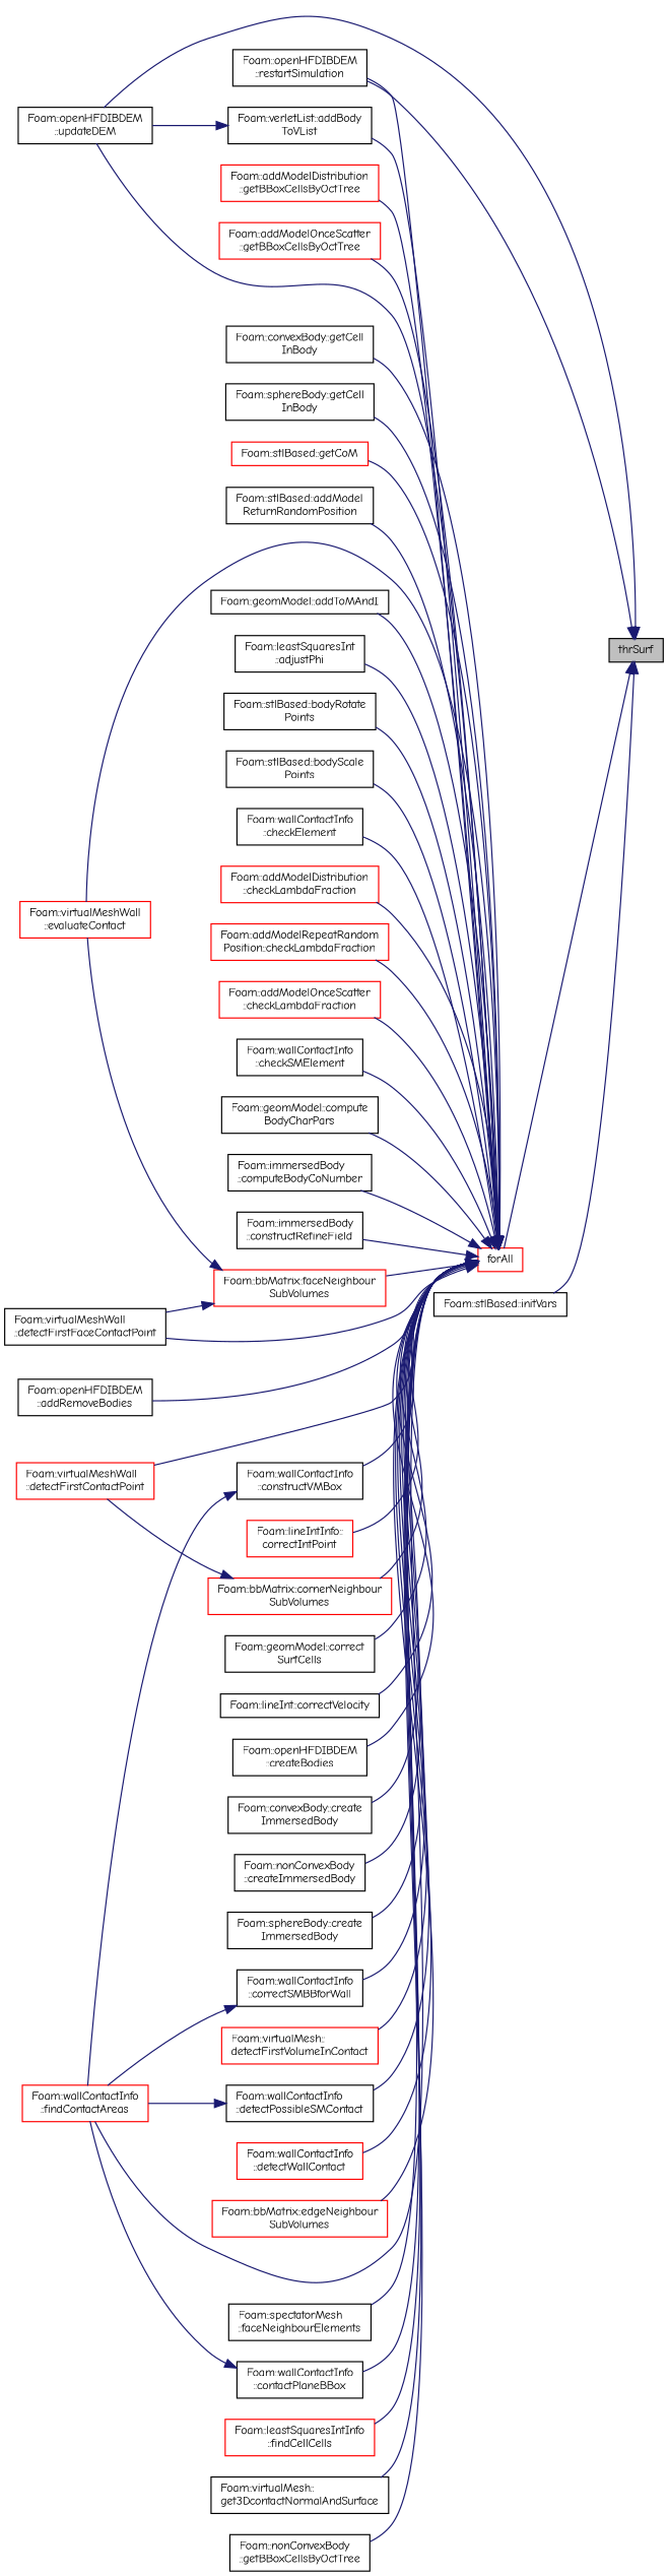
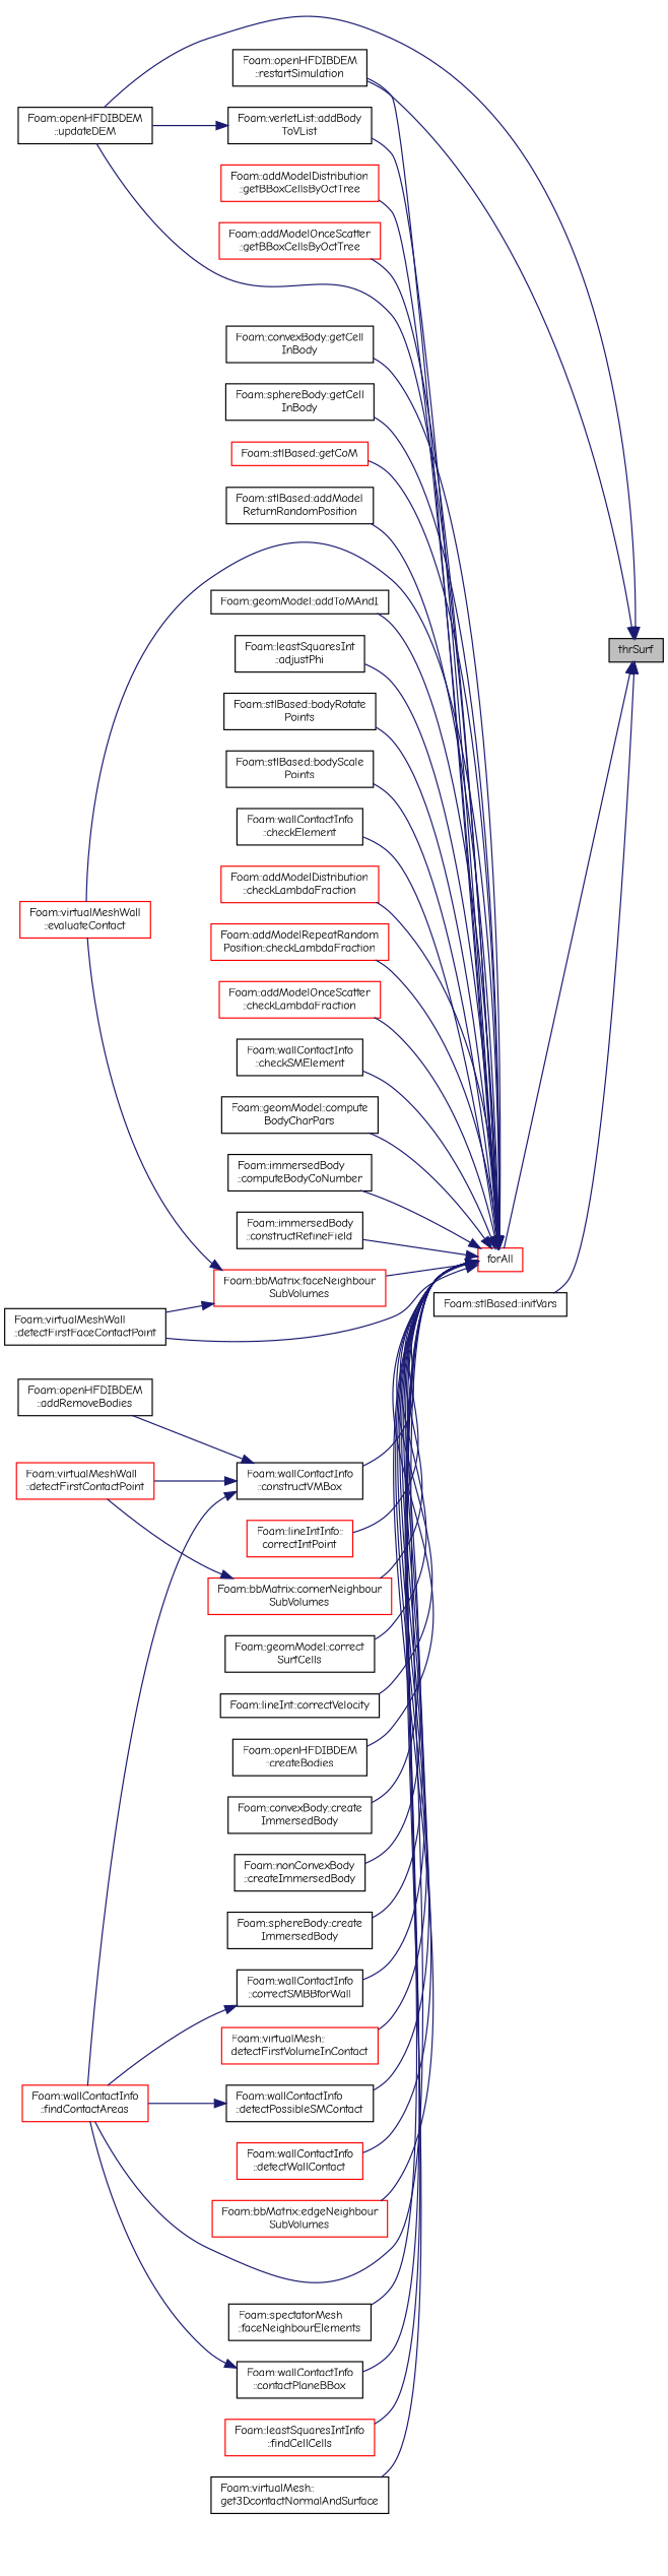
  digraph {
    fontname="Comic Neue"
    rankdir=RL
    node [color=black fillcolor=white fontname="Comic Neue" fontsize=10 shape=record style=filled]
    edge [color=midnightblue dir=back fontname="Comic Neue" fontsize=10 labelfontname=Helvetica labelfontsize=10 style=solid]
    n1 [fillcolor=grey75 fontcolor=black height=0.2 label=thrSurf width=0.4]
    n2 [color=red height=0.2 label=forAll width=0.4]
    n3 [height=0.2 label="Foam::openHFDIBDEM\l::updateDEM" width=0.4]
    n4 [height=0.2 label="Foam::openHFDIBDEM\l::restartSimulation" width=0.4]
    n5 [height=0.2 label="Foam::stlBased::initVars" width=0.4]
    n6 [height=0.2 label="Foam::verletList::addBody\lToVList" width=0.4]
    n7 [height=0.2 label="Foam::stlBased::addModel\lReturnRandomPosition" width=0.4]
    n8 [height=0.2 label="Foam::openHFDIBDEM\l::addRemoveBodies" width=0.4]
    n9 [height=0.2 label="Foam::geomModel::addToMAndI" width=0.4]
    n10 [height=0.2 label="Foam::leastSquaresInt\l::adjustPhi" width=0.4]
    n11 [height=0.2 label="Foam::stlBased::bodyRotate\lPoints" width=0.4]
    n12 [height=0.2 label="Foam::stlBased::bodyScale\lPoints" width=0.4]
    n13 [height=0.2 label="Foam::wallContactInfo\l::checkElement" width=0.4]
    n14 [color=red height=0.2 label="Foam::addModelDistribution\l::checkLambdaFraction" width=0.4]
    n15 [color=red height=0.2 label="Foam::addModelRepeatRandom\lPosition::checkLambdaFraction" width=0.4]
    n16 [color=red height=0.2 label="Foam::addModelOnceScatter\l::checkLambdaFraction" width=0.4]
    n17 [height=0.2 label="Foam::wallContactInfo\l::checkSMElement" width=0.4]
    n18 [height=0.2 label="Foam::geomModel::compute\lBodyCharPars" width=0.4]
    n19 [height=0.2 label="Foam::immersedBody\l::computeBodyCoNumber" width=0.4]
    n20 [height=0.2 label="Foam::immersedBody\l::constructRefineField" width=0.4]
    n21 [height=0.2 label="Foam::wallContactInfo\l::constructVMBox" width=0.4]
    n22 [color=red height=0.2 label="Foam::wallContactInfo\l::findContactAreas" width=0.4]
    n23 [height=0.2 label="Foam::wallContactInfo\l::contactPlaneBBox" width=0.4]
    n24 [color=red height=0.2 label="Foam::bbMatrix::cornerNeighbour\lSubVolumes" width=0.4]
    n25 [color=red height=0.2 label="Foam::virtualMeshWall\l::detectFirstContactPoint" width=0.4]
    n26 [color=red height=0.2 label="Foam::lineIntInfo::\lcorrectIntPoint" width=0.4]
    n27 [height=0.2 label="Foam::wallContactInfo\l::correctSMBBforWall" width=0.4]
    n28 [height=0.2 label="Foam::geomModel::correct\lSurfCells" width=0.4]
    n29 [height=0.2 label="Foam::lineInt::correctVelocity" width=0.4]
    n30 [height=0.2 label="Foam::openHFDIBDEM\l::createBodies" width=0.4]
    n31 [height=0.2 label="Foam::convexBody::create\lImmersedBody" width=0.4]
    n32 [height=0.2 label="Foam::nonConvexBody\l::createImmersedBody" width=0.4]
    n33 [height=0.2 label="Foam::sphereBody::create\lImmersedBody" width=0.4]
    n34 [height=0.2 label="Foam::virtualMeshWall\l::detectFirstFaceContactPoint" width=0.4]
    n35 [color=red height=0.2 label="Foam::virtualMesh::\ldetectFirstVolumeInContact" width=0.4]
    n36 [height=0.2 label="Foam::wallContactInfo\l::detectPossibleSMContact" width=0.4]
    n37 [color=red height=0.2 label="Foam::wallContactInfo\l::detectWallContact" width=0.4]
    n38 [color=red height=0.2 label="Foam::bbMatrix::edgeNeighbour\lSubVolumes" width=0.4]
    n39 [color=red height=0.2 label="Foam::virtualMeshWall\l::evaluateContact" width=0.4]
    n40 [height=0.2 label="Foam::spectatorMesh\l::faceNeighbourElements" width=0.4]
    n41 [color=red height=0.2 label="Foam::bbMatrix::faceNeighbour\lSubVolumes" width=0.4]
    n42 [color=red height=0.2 label="Foam::leastSquaresIntInfo\l::findCellCells" width=0.4]
    n43 [height=0.2 label="Foam::virtualMesh::\lget3DcontactNormalAndSurface" width=0.4]
-   n44 [height=0.2 label="Foam::nonConvexBody\l::getBBoxCellsByOctTree" width=0.4]
    n45 [color=red height=0.2 label="Foam::addModelDistribution\l::getBBoxCellsByOctTree" width=0.4]
    n46 [color=red height=0.2 label="Foam::addModelOnceScatter\l::getBBoxCellsByOctTree" width=0.4]
    n47 [height=0.2 label="Foam::convexBody::getCell\lInBody" width=0.4]
    n48 [height=0.2 label="Foam::sphereBody::getCell\lInBody" width=0.4]
    n49 [color=red height=0.2 label="Foam::stlBased::getCoM" width=0.4]
    n1 -> n2
    n1 -> n3
    n1 -> n4
    n1 -> n5
    n2 -> n3
    n2 -> n4
    n2 -> n6
    n2 -> n7
-   n2 -> n8
+   n21 -> n8
    n2 -> n9
    n2 -> n10
    n2 -> n11
    n2 -> n12
    n2 -> n13
    n2 -> n14
    n2 -> n15
    n2 -> n16
    n2 -> n17
    n2 -> n18
    n2 -> n19
    n2 -> n20
    n2 -> n21
    n2 -> n22
    n2 -> n23
    n2 -> n24
-   n2 -> n25
+   n21 -> n25
    n2 -> n26
    n2 -> n27
    n2 -> n28
    n2 -> n29
    n2 -> n30
    n2 -> n31
    n2 -> n32
    n2 -> n33
    n2 -> n34
    n2 -> n35
    n2 -> n36
    n2 -> n37
    n2 -> n38
    n2 -> n39
    n2 -> n40
    n2 -> n41
    n2 -> n42
    n2 -> n43
-   n2 -> n44
    n2 -> n45
    n2 -> n46
    n2 -> n47
    n2 -> n48
    n2 -> n49
    n6 -> n3
    n21 -> n22
    n23 -> n22
    n24 -> n25
    n27 -> n22
    n36 -> n22
    n41 -> n34
    n41 -> n39
  }
